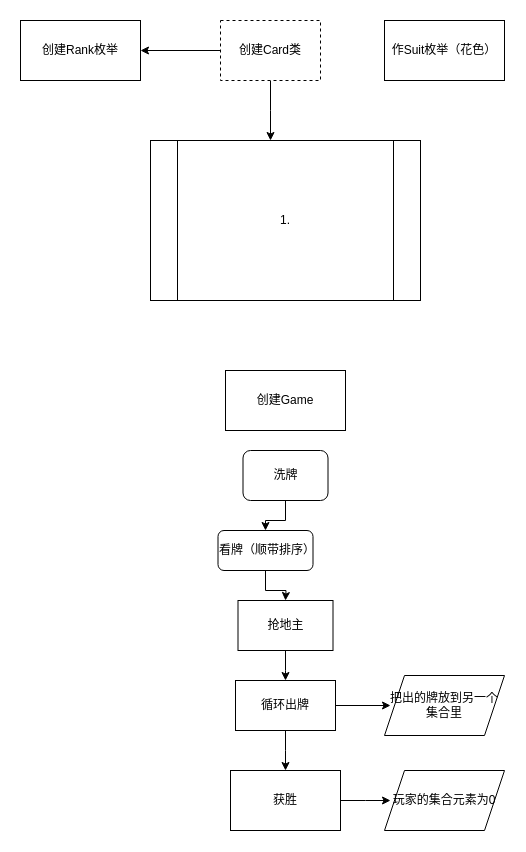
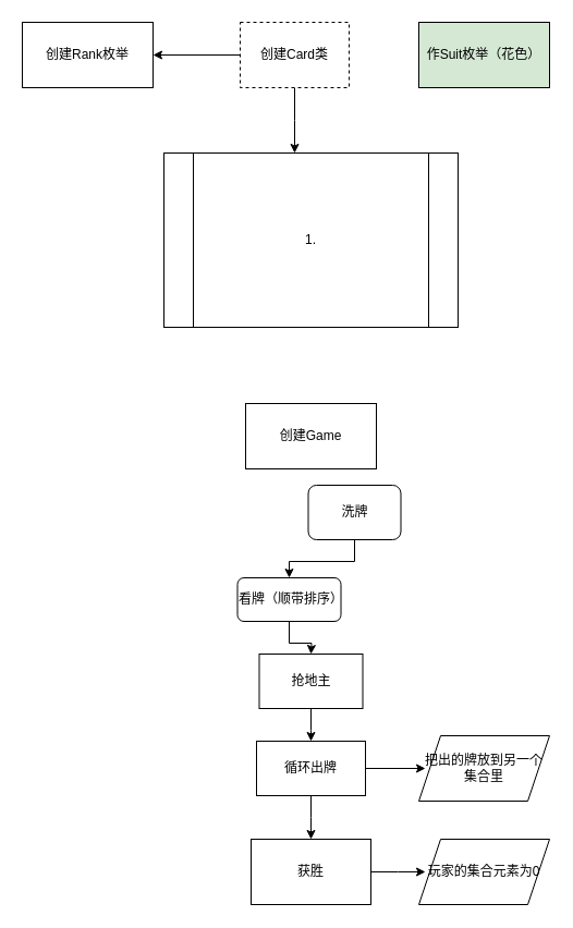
  <mxCell id="0" />
  <mxCell id="1" parent="0" />
  <mxCell id="2" style="edgeStyle=orthogonalEdgeStyle;rounded=0;orthogonalLoop=1;jettySize=auto;html=1;" edge="1" parent="1" source="4"><mxGeometry relative="1" as="geometry"><mxPoint x="140" y="50" as="targetPoint" /></mxGeometry></mxCell>
  <mxCell id="3" style="edgeStyle=orthogonalEdgeStyle;rounded=0;orthogonalLoop=1;jettySize=auto;html=1;" edge="1" parent="1" source="4"><mxGeometry relative="1" as="geometry"><mxPoint x="270" y="140" as="targetPoint" /></mxGeometry></mxCell>
  <mxCell id="4" value="创建Card类" style="rounded=0;whiteSpace=wrap;html=1;dashed=1;" vertex="1" parent="1"><mxGeometry x="220" y="20" width="100" height="60" as="geometry" /></mxCell>
- <mxCell id="5" value="作Suit枚举（花色）" style="whiteSpace=wrap;html=1;" vertex="1" parent="1"><mxGeometry x="384" y="20" width="120" height="60" as="geometry" /></mxCell>
+ <mxCell id="5" value="作Suit枚举（花色）" style="whiteSpace=wrap;html=1;fillColor=#d5e8d4;" vertex="1" parent="1"><mxGeometry x="384" y="20" width="120" height="60" as="geometry" /></mxCell>
  <mxCell id="6" value="创建Rank枚举" style="whiteSpace=wrap;html=1;" vertex="1" parent="1"><mxGeometry x="20" y="20" width="120" height="60" as="geometry" /></mxCell>
  <mxCell id="7" value="创建Game" style="rounded=0;whiteSpace=wrap;html=1;" vertex="1" parent="1"><mxGeometry x="225" y="370" width="120" height="60" as="geometry" /></mxCell>
  <mxCell id="8" value="1." style="shape=process;whiteSpace=wrap;html=1;backgroundOutline=1;" vertex="1" parent="1"><mxGeometry x="150" y="140" width="270" height="160" as="geometry" /></mxCell>
  <mxCell id="9" value="" style="edgeStyle=orthogonalEdgeStyle;rounded=0;orthogonalLoop=1;jettySize=auto;html=1;" edge="1" parent="1" source="10" target="12"><mxGeometry relative="1" as="geometry" /></mxCell>
- <mxCell id="10" value="洗牌" style="rounded=1;whiteSpace=wrap;html=1;" vertex="1" parent="1"><mxGeometry x="242.5" y="450" width="85" height="50" as="geometry" /></mxCell>
+ <mxCell id="10" value="洗牌" style="rounded=1;whiteSpace=wrap;html=1;" vertex="1" parent="1"><mxGeometry x="282.5" y="445" width="85" height="50" as="geometry" /></mxCell>
  <mxCell id="11" style="edgeStyle=orthogonalEdgeStyle;rounded=0;orthogonalLoop=1;jettySize=auto;html=1;" edge="1" parent="1" source="12"><mxGeometry relative="1" as="geometry"><mxPoint x="285" y="600" as="targetPoint" /></mxGeometry></mxCell>
  <mxCell id="12" value="看牌（顺带排序）" style="whiteSpace=wrap;html=1;rounded=1;" vertex="1" parent="1"><mxGeometry x="217.5" y="530" width="95" height="40" as="geometry" /></mxCell>
  <mxCell id="13" style="edgeStyle=orthogonalEdgeStyle;rounded=0;orthogonalLoop=1;jettySize=auto;html=1;" edge="1" parent="1" source="14"><mxGeometry relative="1" as="geometry"><mxPoint x="285" y="680" as="targetPoint" /></mxGeometry></mxCell>
  <mxCell id="14" value="抢地主" style="whiteSpace=wrap;html=1;" vertex="1" parent="1"><mxGeometry x="237.5" y="600" width="95" height="50" as="geometry" /></mxCell>
  <mxCell id="15" style="edgeStyle=orthogonalEdgeStyle;rounded=0;orthogonalLoop=1;jettySize=auto;html=1;" edge="1" parent="1" source="17"><mxGeometry relative="1" as="geometry"><mxPoint x="285" y="770" as="targetPoint" /></mxGeometry></mxCell>
  <mxCell id="16" style="edgeStyle=orthogonalEdgeStyle;rounded=0;orthogonalLoop=1;jettySize=auto;html=1;" edge="1" parent="1" source="17"><mxGeometry relative="1" as="geometry"><mxPoint x="390" y="705" as="targetPoint" /></mxGeometry></mxCell>
  <mxCell id="17" value="循环出牌" style="whiteSpace=wrap;html=1;" vertex="1" parent="1"><mxGeometry x="235" y="680" width="100" height="50" as="geometry" /></mxCell>
  <mxCell id="18" style="edgeStyle=orthogonalEdgeStyle;rounded=0;orthogonalLoop=1;jettySize=auto;html=1;" edge="1" parent="1" source="19"><mxGeometry relative="1" as="geometry"><mxPoint x="390" y="800" as="targetPoint" /></mxGeometry></mxCell>
  <mxCell id="19" value="获胜" style="whiteSpace=wrap;html=1;" vertex="1" parent="1"><mxGeometry x="230" y="770" width="110" height="60" as="geometry" /></mxCell>
  <mxCell id="20" value="把出的牌放到另一个集合里" style="shape=parallelogram;perimeter=parallelogramPerimeter;whiteSpace=wrap;html=1;fixedSize=1;" vertex="1" parent="1"><mxGeometry x="384" y="675" width="120" height="60" as="geometry" /></mxCell>
  <mxCell id="21" value="玩家的集合元素为0" style="shape=parallelogram;perimeter=parallelogramPerimeter;whiteSpace=wrap;html=1;fixedSize=1;" vertex="1" parent="1"><mxGeometry x="384" y="770" width="120" height="60" as="geometry" /></mxCell>
